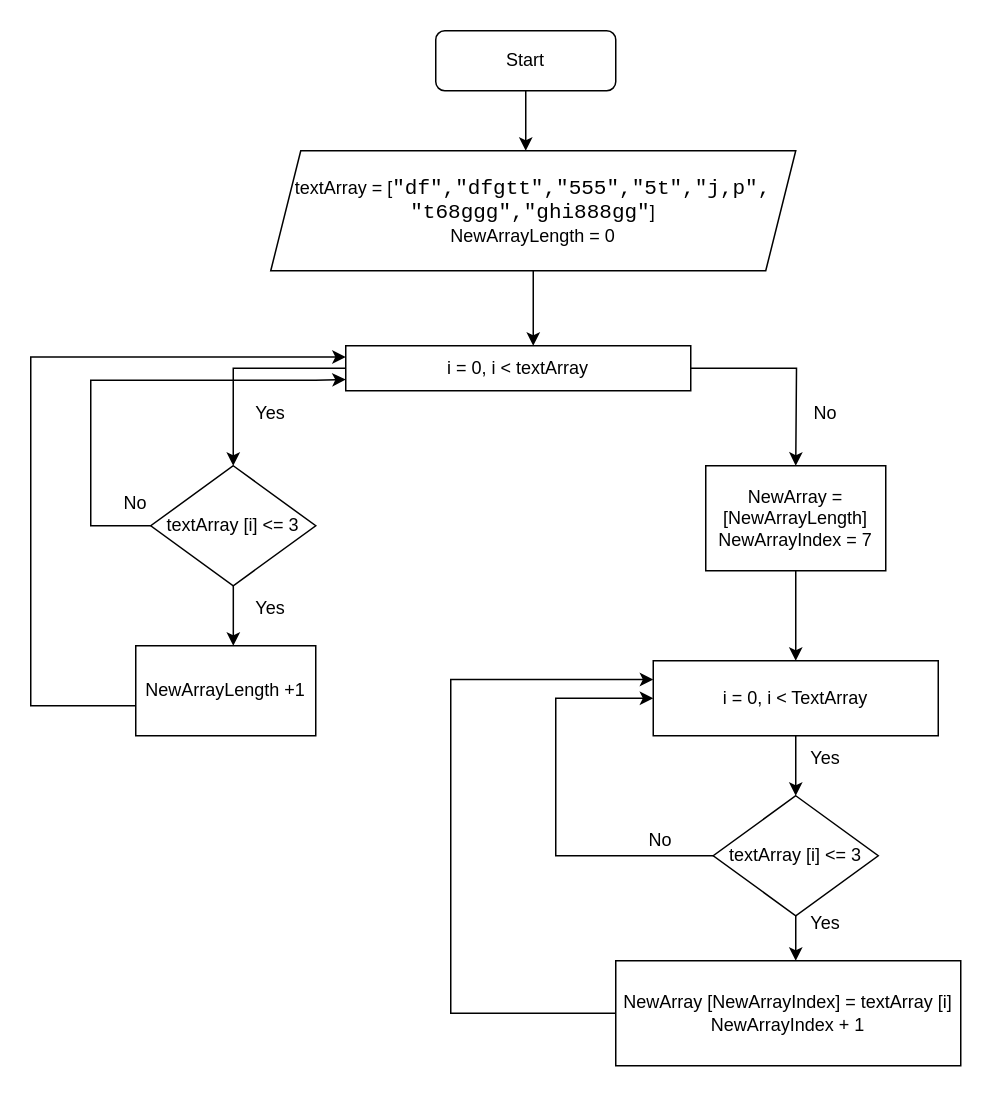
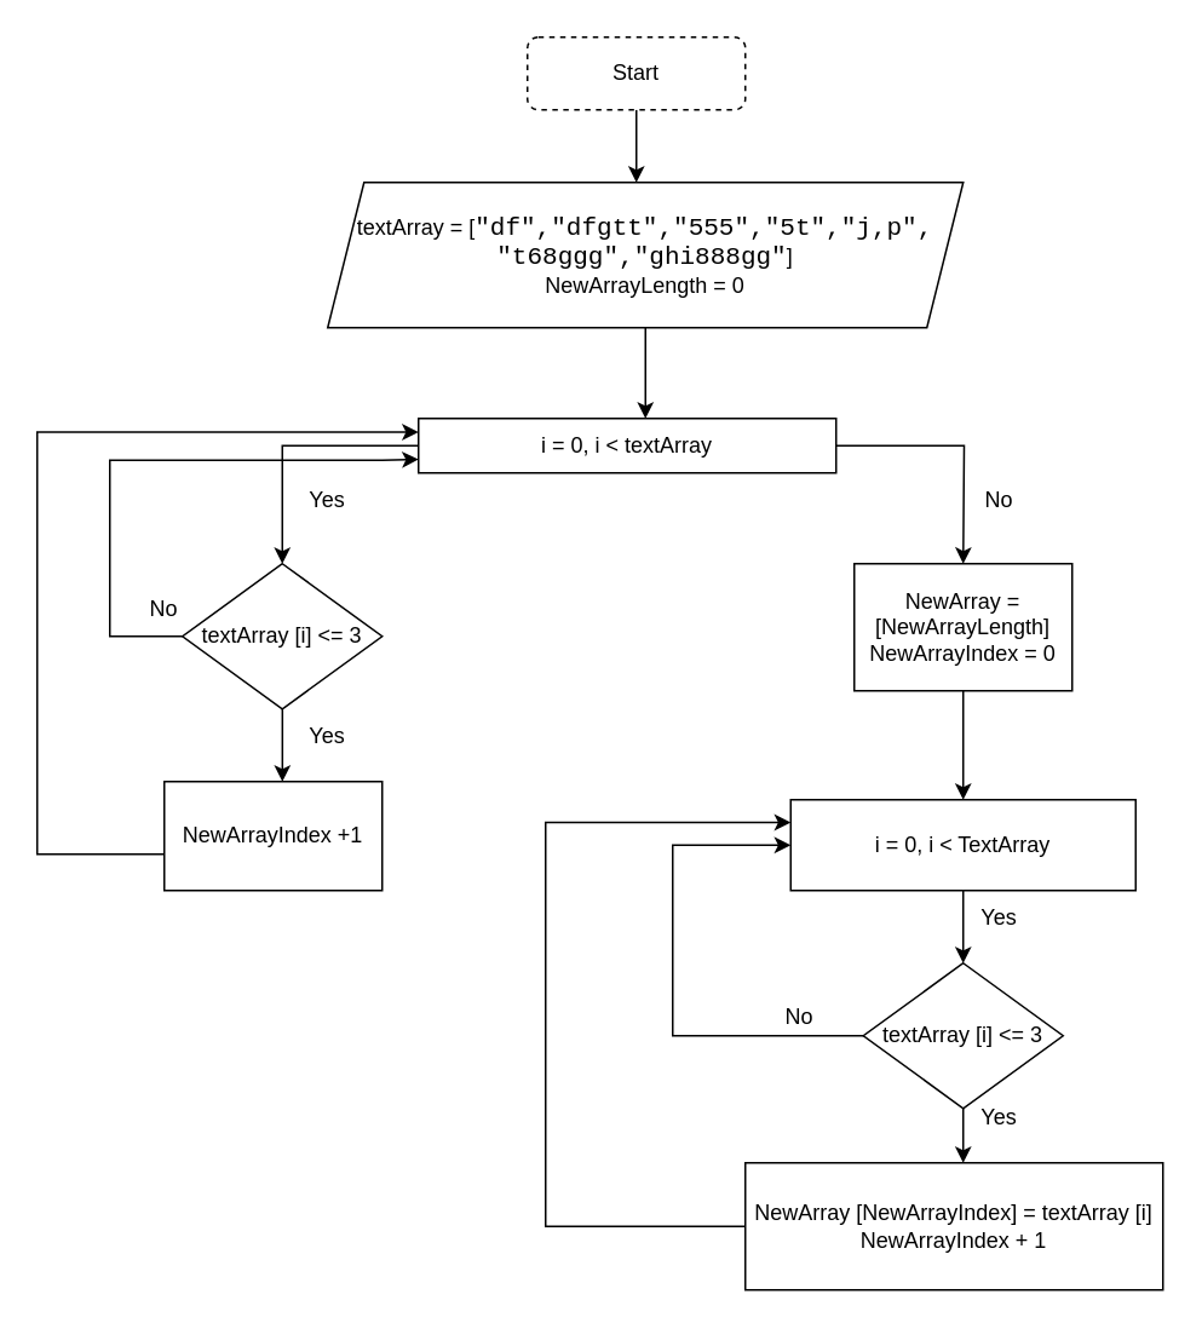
  <mxCell id="0" />
  <mxCell id="1" parent="0" />
  <mxCell id="2" style="edgeStyle=orthogonalEdgeStyle;rounded=0;orthogonalLoop=1;jettySize=auto;html=1;" edge="1" parent="1" source="3"><mxGeometry relative="1" as="geometry"><mxPoint x="350" y="100" as="targetPoint" /></mxGeometry></mxCell>
- <mxCell id="3" value="Start" style="rounded=1;whiteSpace=wrap;html=1;" vertex="1" parent="1"><mxGeometry x="290" y="20" width="120" height="40" as="geometry" /></mxCell>
+ <mxCell id="3" value="Start" style="rounded=1;whiteSpace=wrap;html=1;dashed=1;" vertex="1" parent="1"><mxGeometry x="290" y="20" width="120" height="40" as="geometry" /></mxCell>
  <mxCell id="4" style="edgeStyle=orthogonalEdgeStyle;rounded=0;orthogonalLoop=1;jettySize=auto;html=1;" edge="1" parent="1" source="5"><mxGeometry relative="1" as="geometry"><mxPoint x="355" y="230" as="targetPoint" /></mxGeometry></mxCell>
  <mxCell id="5" value="textArray = [&lt;span style=&quot;font-family: Consolas, &amp;quot;Courier New&amp;quot;, monospace; font-size: 14px;&quot;&gt;&quot;df&quot;&lt;/span&gt;&lt;span style=&quot;font-family: Consolas, &amp;quot;Courier New&amp;quot;, monospace; font-size: 14px;&quot;&gt;,&lt;/span&gt;&lt;span style=&quot;font-family: Consolas, &amp;quot;Courier New&amp;quot;, monospace; font-size: 14px;&quot;&gt;&quot;dfgtt&quot;&lt;/span&gt;&lt;span style=&quot;font-family: Consolas, &amp;quot;Courier New&amp;quot;, monospace; font-size: 14px;&quot;&gt;,&lt;/span&gt;&lt;span style=&quot;font-family: Consolas, &amp;quot;Courier New&amp;quot;, monospace; font-size: 14px;&quot;&gt;&quot;555&quot;&lt;/span&gt;&lt;span style=&quot;font-family: Consolas, &amp;quot;Courier New&amp;quot;, monospace; font-size: 14px;&quot;&gt;,&lt;/span&gt;&lt;span style=&quot;font-family: Consolas, &amp;quot;Courier New&amp;quot;, monospace; font-size: 14px;&quot;&gt;&quot;5t&quot;&lt;/span&gt;&lt;span style=&quot;font-family: Consolas, &amp;quot;Courier New&amp;quot;, monospace; font-size: 14px;&quot;&gt;,&lt;/span&gt;&lt;span style=&quot;font-family: Consolas, &amp;quot;Courier New&amp;quot;, monospace; font-size: 14px;&quot;&gt;&quot;j,p&quot;&lt;/span&gt;&lt;span style=&quot;font-family: Consolas, &amp;quot;Courier New&amp;quot;, monospace; font-size: 14px;&quot;&gt;,&lt;br&gt;&lt;/span&gt;&lt;span style=&quot;font-family: Consolas, &amp;quot;Courier New&amp;quot;, monospace; font-size: 14px;&quot;&gt;&quot;t68ggg&quot;&lt;/span&gt;&lt;span style=&quot;font-family: Consolas, &amp;quot;Courier New&amp;quot;, monospace; font-size: 14px;&quot;&gt;,&lt;/span&gt;&lt;span style=&quot;font-family: Consolas, &amp;quot;Courier New&amp;quot;, monospace; font-size: 14px;&quot;&gt;&quot;ghi888gg&quot;&lt;/span&gt;]&lt;br&gt;NewArrayLength = 0" style="shape=parallelogram;perimeter=parallelogramPerimeter;whiteSpace=wrap;html=1;fixedSize=1;" vertex="1" parent="1"><mxGeometry x="180" y="100" width="350" height="80" as="geometry" /></mxCell>
  <mxCell id="6" style="edgeStyle=orthogonalEdgeStyle;rounded=0;orthogonalLoop=1;jettySize=auto;html=1;fontColor=#000000;" edge="1" parent="1" source="8"><mxGeometry relative="1" as="geometry"><mxPoint x="530" y="310" as="targetPoint" /></mxGeometry></mxCell>
  <mxCell id="7" style="edgeStyle=orthogonalEdgeStyle;rounded=0;orthogonalLoop=1;jettySize=auto;html=1;entryX=0.5;entryY=0;entryDx=0;entryDy=0;fontColor=#000000;" edge="1" parent="1" source="8" target="28"><mxGeometry relative="1" as="geometry" /></mxCell>
  <mxCell id="8" value="i = 0, i &amp;lt; textArray" style="rounded=0;whiteSpace=wrap;html=1;labelBackgroundColor=none;fontColor=#000000;" vertex="1" parent="1"><mxGeometry x="230" y="230" width="230" height="30" as="geometry" /></mxCell>
  <mxCell id="9" style="edgeStyle=orthogonalEdgeStyle;rounded=0;orthogonalLoop=1;jettySize=auto;html=1;fontColor=#000000;" edge="1" parent="1" source="10"><mxGeometry relative="1" as="geometry"><mxPoint x="530" y="440" as="targetPoint" /></mxGeometry></mxCell>
- <mxCell id="10" value="NewArray = [NewArrayLength]&lt;br&gt;NewArrayIndex = 7" style="rounded=0;whiteSpace=wrap;html=1;labelBackgroundColor=none;fontColor=#000000;" vertex="1" parent="1"><mxGeometry x="470" y="310" width="120" height="70" as="geometry" /></mxCell>
+ <mxCell id="10" value="NewArray = [NewArrayLength]&lt;br&gt;NewArrayIndex = 0" style="rounded=0;whiteSpace=wrap;html=1;labelBackgroundColor=none;fontColor=#000000;" vertex="1" parent="1"><mxGeometry x="470" y="310" width="120" height="70" as="geometry" /></mxCell>
  <mxCell id="11" value="Yes" style="text;html=1;strokeColor=none;fillColor=none;align=center;verticalAlign=middle;whiteSpace=wrap;rounded=0;labelBackgroundColor=none;fontColor=#000000;" vertex="1" parent="1"><mxGeometry x="150" y="260" width="60" height="30" as="geometry" /></mxCell>
  <mxCell id="12" value="No" style="text;html=1;strokeColor=none;fillColor=none;align=center;verticalAlign=middle;whiteSpace=wrap;rounded=0;labelBackgroundColor=none;fontColor=#000000;" vertex="1" parent="1"><mxGeometry x="520" y="260" width="60" height="30" as="geometry" /></mxCell>
  <mxCell id="13" style="edgeStyle=orthogonalEdgeStyle;rounded=0;orthogonalLoop=1;jettySize=auto;html=1;fontColor=#000000;entryX=0;entryY=0.25;entryDx=0;entryDy=0;exitX=0.008;exitY=0.617;exitDx=0;exitDy=0;exitPerimeter=0;" edge="1" parent="1" source="25" target="8"><mxGeometry relative="1" as="geometry"><mxPoint x="10" y="230" as="targetPoint" /><mxPoint x="92.5" y="480" as="sourcePoint" /><Array as="points"><mxPoint x="91" y="447" /><mxPoint x="93" y="447" /><mxPoint x="93" y="470" /><mxPoint x="20" y="470" /><mxPoint x="20" y="238" /></Array></mxGeometry></mxCell>
  <mxCell id="14" value="Yes" style="text;html=1;strokeColor=none;fillColor=none;align=center;verticalAlign=middle;whiteSpace=wrap;rounded=0;labelBackgroundColor=none;fontColor=#000000;" vertex="1" parent="1"><mxGeometry x="150" y="390" width="60" height="30" as="geometry" /></mxCell>
  <mxCell id="15" value="No" style="text;html=1;strokeColor=none;fillColor=none;align=center;verticalAlign=middle;whiteSpace=wrap;rounded=0;labelBackgroundColor=none;fontColor=#000000;" vertex="1" parent="1"><mxGeometry x="60" y="320" width="60" height="30" as="geometry" /></mxCell>
  <mxCell id="16" style="edgeStyle=orthogonalEdgeStyle;rounded=0;orthogonalLoop=1;jettySize=auto;html=1;fontColor=#000000;" edge="1" parent="1" source="17"><mxGeometry relative="1" as="geometry"><mxPoint x="530" y="530" as="targetPoint" /></mxGeometry></mxCell>
  <mxCell id="17" value="i = 0, i &amp;lt; TextArray" style="rounded=0;whiteSpace=wrap;html=1;labelBackgroundColor=none;fontColor=#000000;" vertex="1" parent="1"><mxGeometry x="435" y="440" width="190" height="50" as="geometry" /></mxCell>
  <mxCell id="18" value="Yes" style="text;html=1;strokeColor=none;fillColor=none;align=center;verticalAlign=middle;whiteSpace=wrap;rounded=0;labelBackgroundColor=none;fontColor=#000000;" vertex="1" parent="1"><mxGeometry x="520" y="490" width="60" height="30" as="geometry" /></mxCell>
  <mxCell id="19" style="edgeStyle=orthogonalEdgeStyle;rounded=0;orthogonalLoop=1;jettySize=auto;html=1;fontColor=#000000;" edge="1" parent="1"><mxGeometry relative="1" as="geometry"><mxPoint x="530" y="640" as="targetPoint" /><mxPoint x="530" y="590" as="sourcePoint" /></mxGeometry></mxCell>
  <mxCell id="20" style="edgeStyle=orthogonalEdgeStyle;rounded=0;orthogonalLoop=1;jettySize=auto;html=1;entryX=0;entryY=0.5;entryDx=0;entryDy=0;fontColor=#000000;exitX=0.064;exitY=0.538;exitDx=0;exitDy=0;exitPerimeter=0;" edge="1" parent="1" source="29" target="17"><mxGeometry relative="1" as="geometry"><mxPoint x="470" y="570" as="sourcePoint" /><Array as="points"><mxPoint x="482" y="570" /><mxPoint x="370" y="570" /><mxPoint x="370" y="465" /></Array></mxGeometry></mxCell>
  <mxCell id="21" value="Yes" style="text;html=1;strokeColor=none;fillColor=none;align=center;verticalAlign=middle;whiteSpace=wrap;rounded=0;labelBackgroundColor=none;fontColor=#000000;" vertex="1" parent="1"><mxGeometry x="520" y="600" width="60" height="30" as="geometry" /></mxCell>
  <mxCell id="22" style="edgeStyle=orthogonalEdgeStyle;rounded=0;orthogonalLoop=1;jettySize=auto;html=1;entryX=0;entryY=0.25;entryDx=0;entryDy=0;fontColor=#000000;" edge="1" parent="1" source="23" target="17"><mxGeometry relative="1" as="geometry"><Array as="points"><mxPoint x="300" y="675" /><mxPoint x="300" y="453" /></Array></mxGeometry></mxCell>
  <mxCell id="23" value="NewArray [NewArrayIndex] = textArray [i]&lt;br&gt;NewArrayIndex + 1" style="rounded=0;whiteSpace=wrap;html=1;labelBackgroundColor=none;fontColor=#000000;" vertex="1" parent="1"><mxGeometry x="410" y="640" width="230" height="70" as="geometry" /></mxCell>
  <mxCell id="24" value="No" style="text;html=1;strokeColor=none;fillColor=none;align=center;verticalAlign=middle;whiteSpace=wrap;rounded=0;labelBackgroundColor=none;fontColor=#000000;" vertex="1" parent="1"><mxGeometry x="410" y="545" width="60" height="30" as="geometry" /></mxCell>
- <mxCell id="25" value="NewArrayLength +1" style="rounded=0;whiteSpace=wrap;html=1;labelBackgroundColor=none;fontColor=#000000;" vertex="1" parent="1"><mxGeometry x="90" y="430" width="120" height="60" as="geometry" /></mxCell>
+ <mxCell id="25" value="NewArrayIndex +1" style="rounded=0;whiteSpace=wrap;html=1;labelBackgroundColor=none;fontColor=#000000;" vertex="1" parent="1"><mxGeometry x="90" y="430" width="120" height="60" as="geometry" /></mxCell>
  <mxCell id="26" style="edgeStyle=orthogonalEdgeStyle;rounded=0;orthogonalLoop=1;jettySize=auto;html=1;entryX=0;entryY=0.75;entryDx=0;entryDy=0;fontColor=#000000;" edge="1" parent="1" source="28" target="8"><mxGeometry relative="1" as="geometry"><Array as="points"><mxPoint x="60" y="350" /><mxPoint x="60" y="253" /><mxPoint x="210" y="253" /></Array></mxGeometry></mxCell>
  <mxCell id="27" style="edgeStyle=orthogonalEdgeStyle;rounded=0;orthogonalLoop=1;jettySize=auto;html=1;entryX=0.542;entryY=0;entryDx=0;entryDy=0;entryPerimeter=0;fontColor=#000000;" edge="1" parent="1" source="28" target="25"><mxGeometry relative="1" as="geometry" /></mxCell>
  <mxCell id="28" value="textArray [i] &amp;lt;= 3" style="rhombus;whiteSpace=wrap;html=1;labelBackgroundColor=none;fontColor=#000000;" vertex="1" parent="1"><mxGeometry x="100" y="310" width="110" height="80" as="geometry" /></mxCell>
  <mxCell id="29" value="textArray [i] &amp;lt;= 3" style="rhombus;whiteSpace=wrap;html=1;labelBackgroundColor=none;fontColor=#000000;" vertex="1" parent="1"><mxGeometry x="475" y="530" width="110" height="80" as="geometry" /></mxCell>
